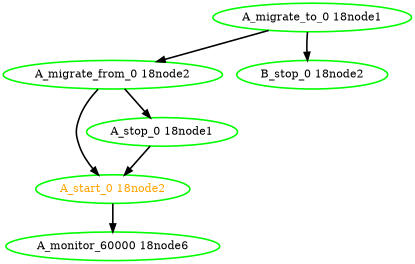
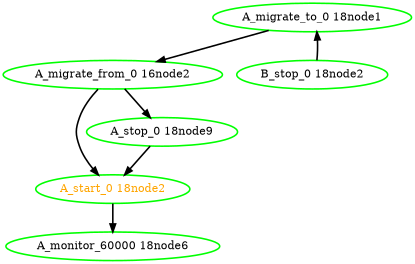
  digraph {
    node [color=green fontcolor=black style=bold]
    edge [style=bold]
    "A_start_0 18node2" [fontcolor=orange]
-   "A_migrate_from_0 18node2"
-   "A_stop_0 18node1"
+   "A_migrate_from_0 18node2" [label="A_migrate_from_0 16node2"]
+   "A_stop_0 18node1" [label="A_stop_0 18node9"]
    n4 [label="A_monitor_60000 18node6"]
    "A_migrate_to_0 18node1"
    "B_stop_0 18node2"
    "A_start_0 18node2" -> n4
    "A_migrate_from_0 18node2" -> "A_start_0 18node2"
    "A_migrate_from_0 18node2" -> "A_stop_0 18node1"
    "A_stop_0 18node1" -> "A_start_0 18node2"
    "A_migrate_to_0 18node1" -> "A_migrate_from_0 18node2"
-   "A_migrate_to_0 18node1" -> "B_stop_0 18node2"
+   "B_stop_0 18node2" -> "A_migrate_to_0 18node1"
  }
